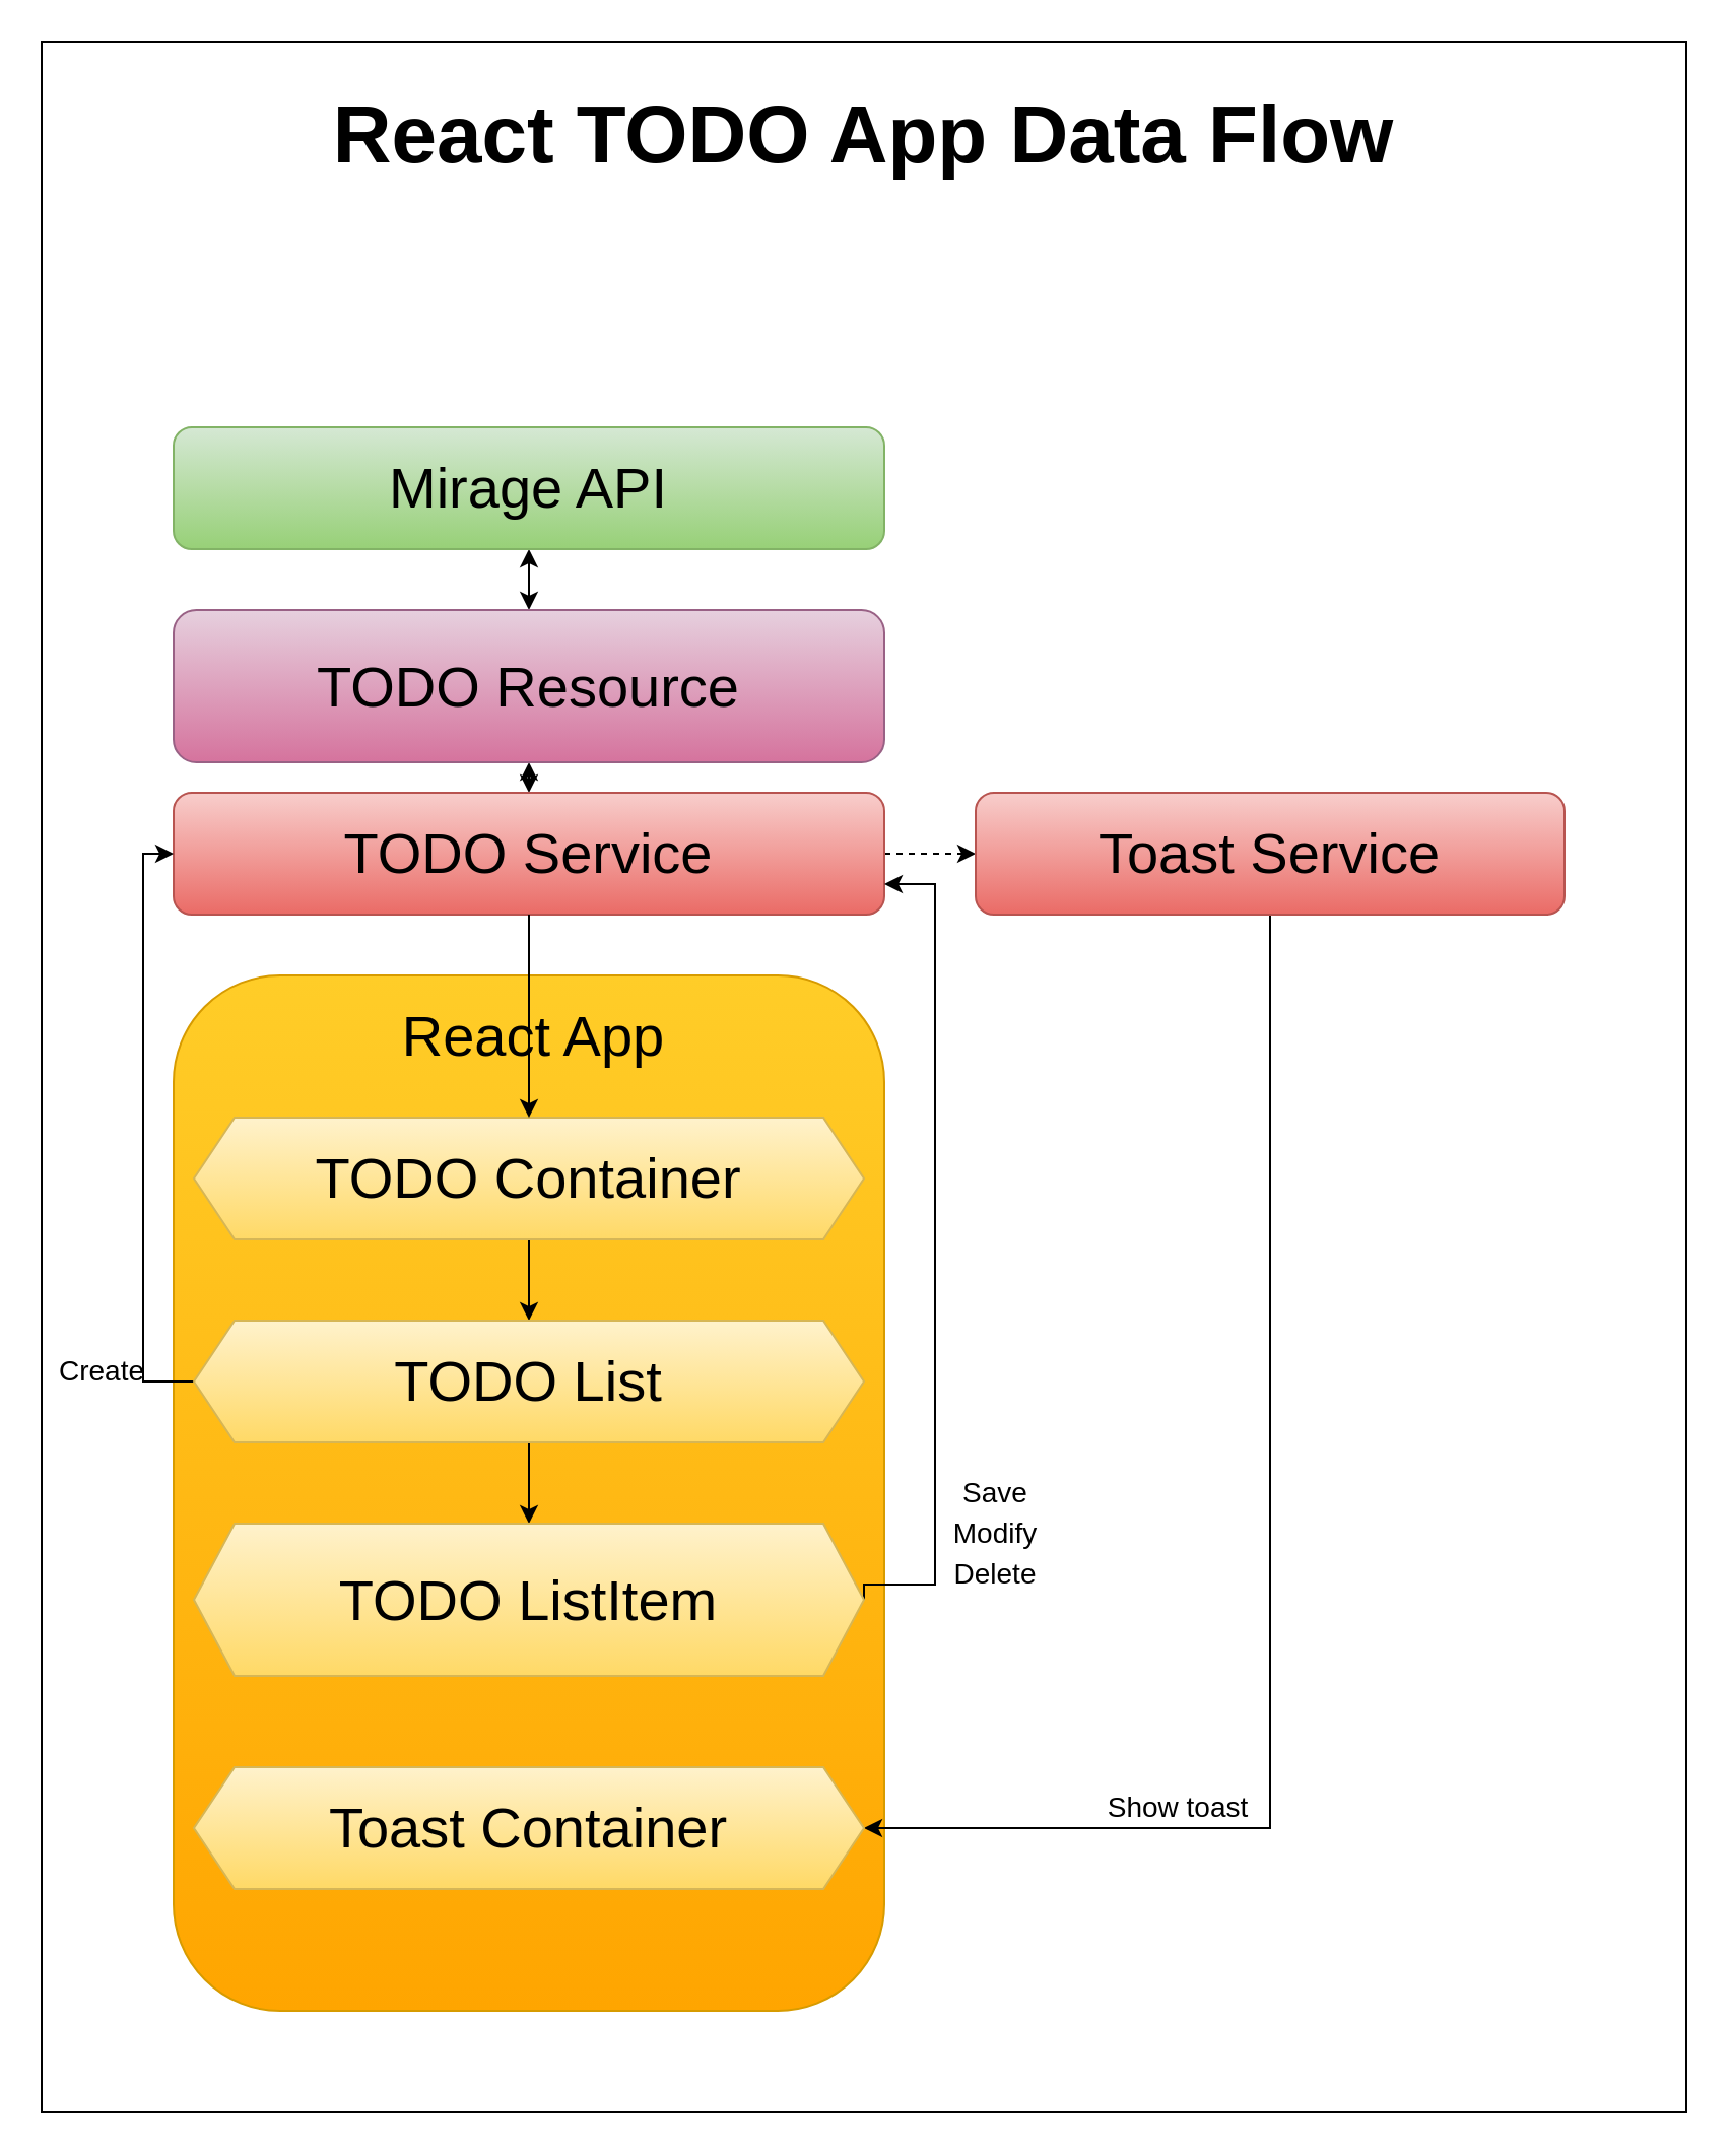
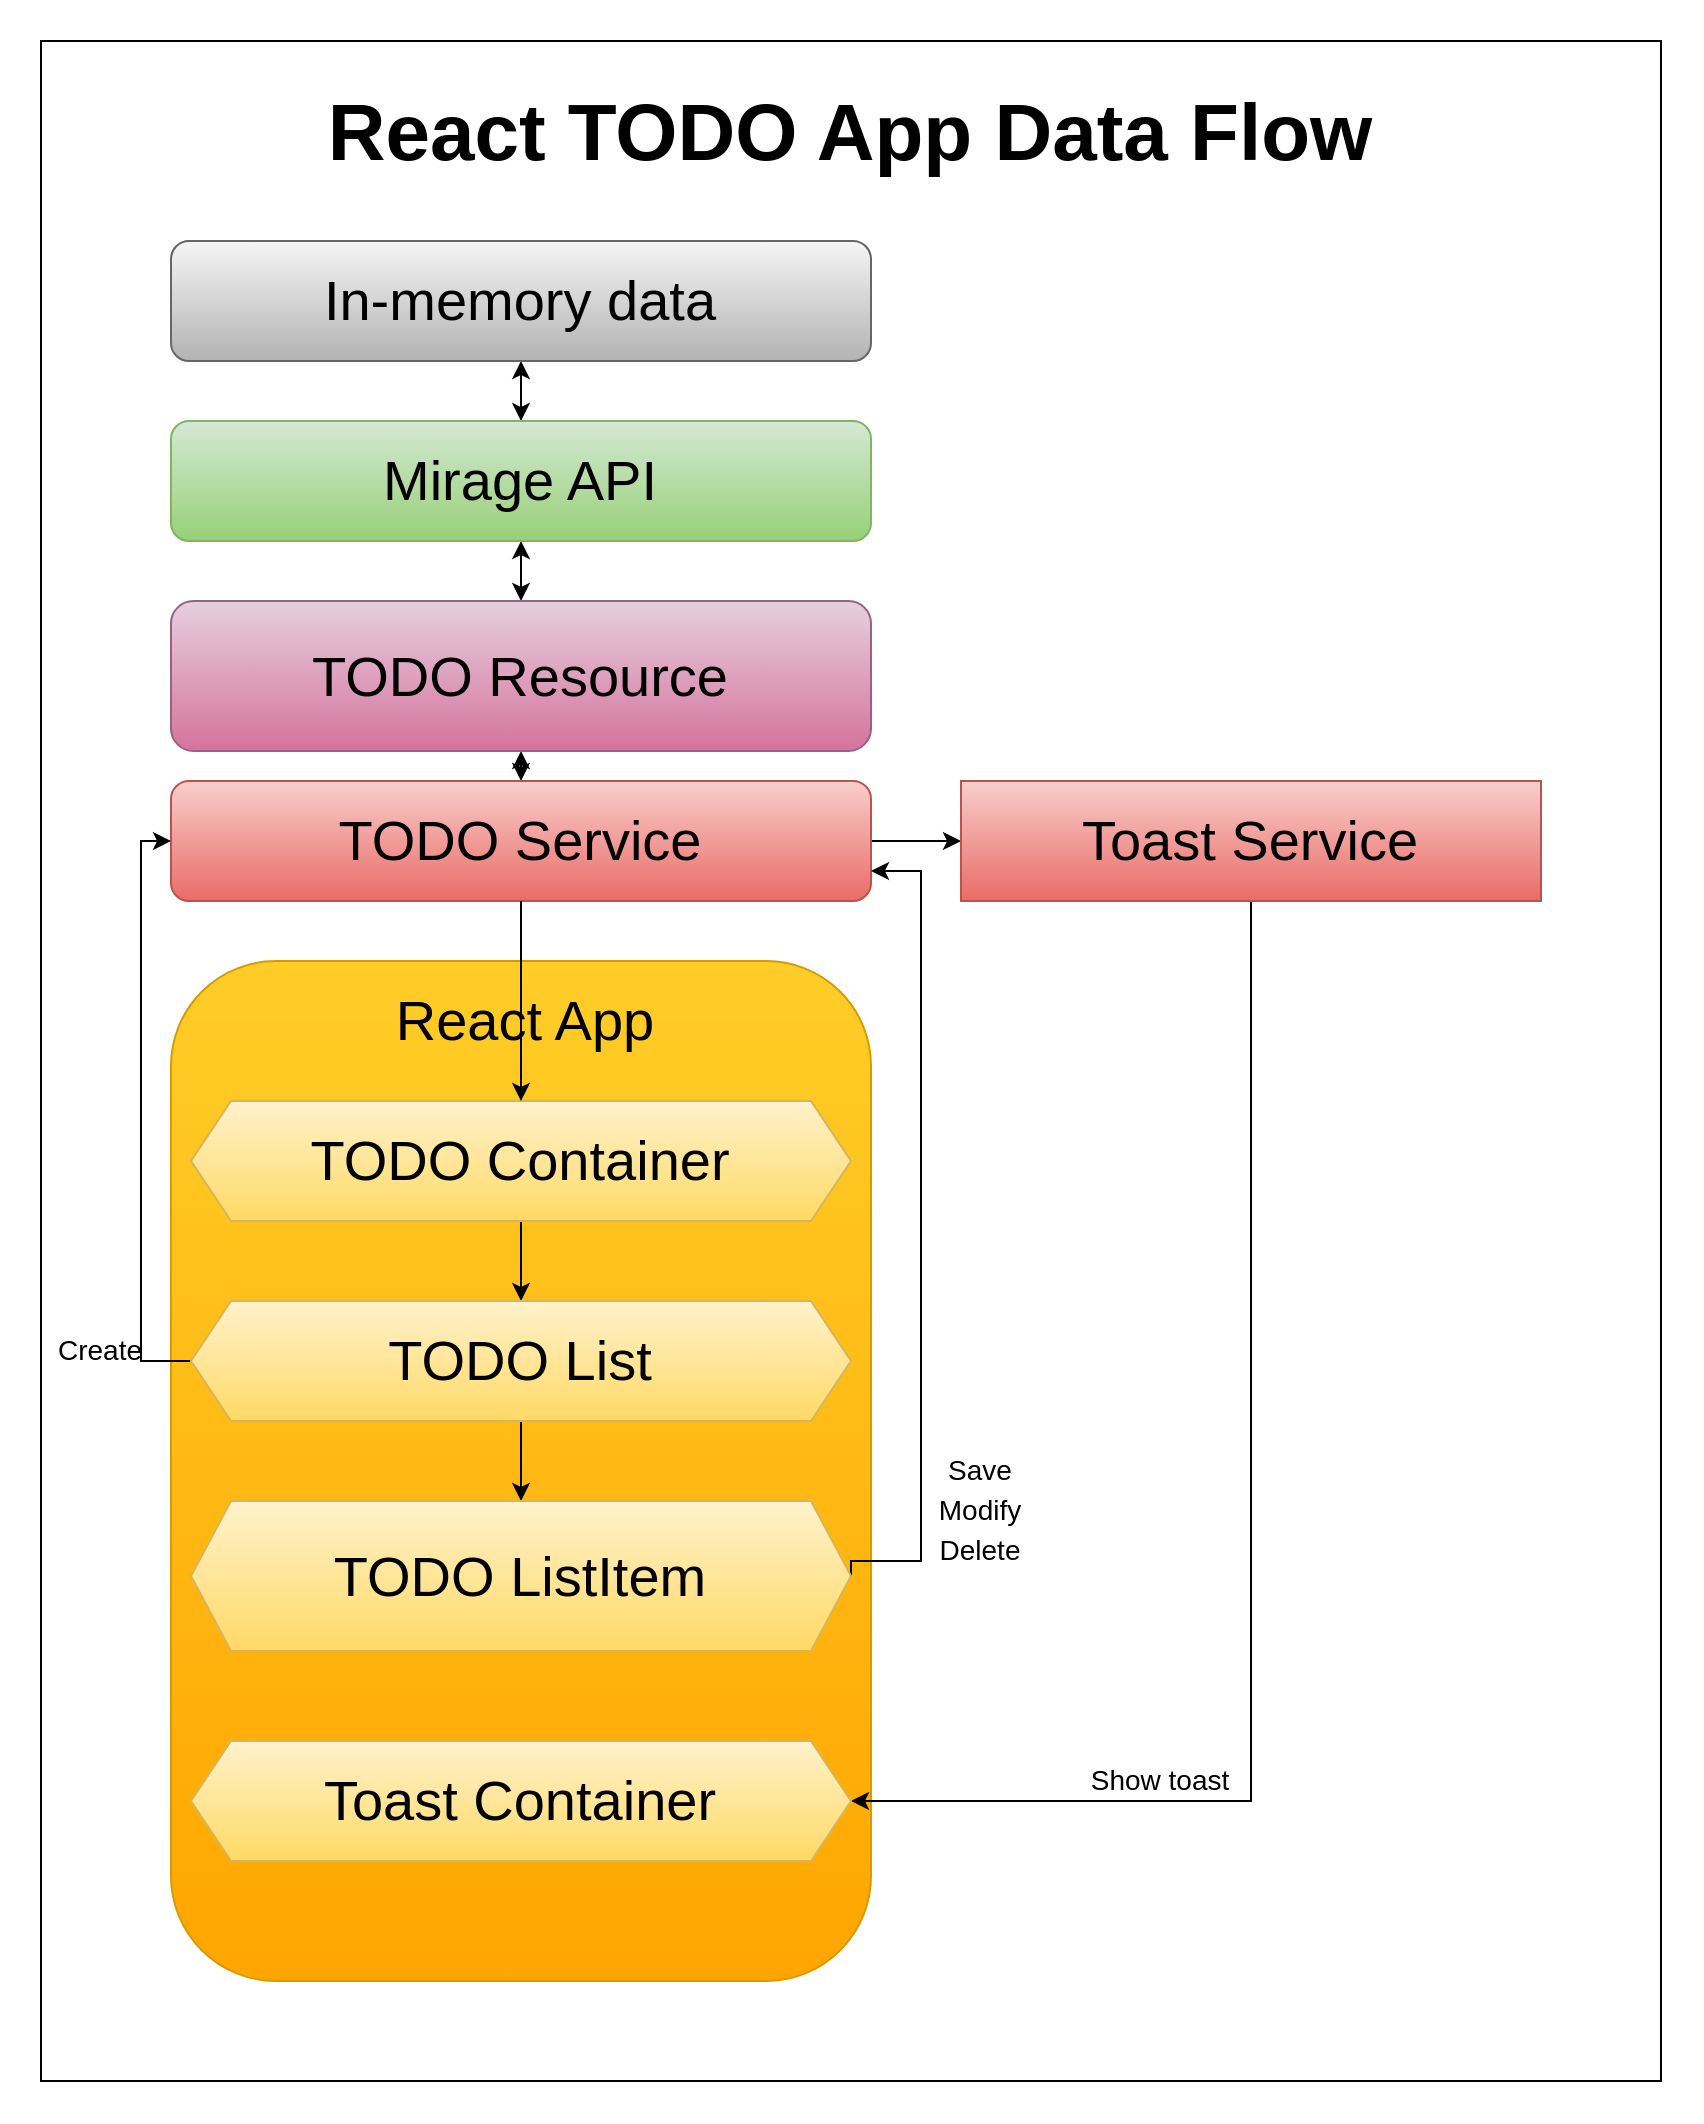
  <mxCell id="0" />
  <mxCell id="1" parent="0" />
  <mxCell id="2" value="" style="rounded=0;whiteSpace=wrap;html=1;" vertex="1" parent="1"><mxGeometry x="20" y="20" width="810" height="1020" as="geometry" /></mxCell>
  <mxCell id="3" value="&lt;b&gt;&lt;font style=&quot;font-size: 40px&quot;&gt;React TODO App Data Flow&lt;/font&gt;&lt;/b&gt;" style="text;html=1;strokeColor=none;fillColor=none;align=center;verticalAlign=middle;whiteSpace=wrap;rounded=0;" vertex="1" parent="1"><mxGeometry x="85" y="40" width="680" height="50" as="geometry" /></mxCell>
+ <mxCell id="4" style="edgeStyle=orthogonalEdgeStyle;rounded=0;orthogonalLoop=1;jettySize=auto;html=1;exitX=0.5;exitY=0;exitDx=0;exitDy=0;entryX=0.5;entryY=1;entryDx=0;entryDy=0;fontSize=28;startArrow=classic;startFill=1;" edge="1" parent="1" source="6" target="7"><mxGeometry relative="1" as="geometry" /></mxCell>
  <mxCell id="5" style="edgeStyle=orthogonalEdgeStyle;rounded=0;orthogonalLoop=1;jettySize=auto;html=1;exitX=0.5;exitY=1;exitDx=0;exitDy=0;entryX=0.5;entryY=0;entryDx=0;entryDy=0;fontSize=28;startArrow=classic;startFill=1;" edge="1" parent="1" source="6" target="9"><mxGeometry relative="1" as="geometry" /></mxCell>
  <mxCell id="6" value="Mirage API" style="rounded=1;whiteSpace=wrap;html=1;fontSize=28;fillColor=#d5e8d4;gradientColor=#97d077;strokeColor=#82b366;" vertex="1" parent="1"><mxGeometry x="85" y="210" width="350" height="60" as="geometry" /></mxCell>
+ <mxCell id="7" value="In-memory data" style="rounded=1;whiteSpace=wrap;html=1;fontSize=28;fillColor=#f5f5f5;gradientColor=#b3b3b3;strokeColor=#666666;" vertex="1" parent="1"><mxGeometry x="85" y="120" width="350" height="60" as="geometry" /></mxCell>
  <mxCell id="8" style="edgeStyle=orthogonalEdgeStyle;rounded=0;orthogonalLoop=1;jettySize=auto;html=1;exitX=0.5;exitY=1;exitDx=0;exitDy=0;entryX=0.5;entryY=0;entryDx=0;entryDy=0;fontSize=28;startArrow=classic;startFill=1;" edge="1" parent="1" source="9" target="11"><mxGeometry relative="1" as="geometry" /></mxCell>
  <mxCell id="9" value="TODO Resource" style="rounded=1;whiteSpace=wrap;html=1;fontSize=28;fillColor=#e6d0de;gradientColor=#d5739d;strokeColor=#996185;" vertex="1" parent="1"><mxGeometry x="85" y="300" width="350" height="75" as="geometry" /></mxCell>
- <mxCell id="10" style="edgeStyle=orthogonalEdgeStyle;rounded=0;orthogonalLoop=1;jettySize=auto;html=1;exitX=1;exitY=0.5;exitDx=0;exitDy=0;entryX=0;entryY=0.5;entryDx=0;entryDy=0;fontSize=14;startArrow=none;startFill=0;dashed=1;" edge="1" parent="1" source="11" target="27"><mxGeometry relative="1" as="geometry" /></mxCell>
+ <mxCell id="10" style="edgeStyle=orthogonalEdgeStyle;rounded=0;orthogonalLoop=1;jettySize=auto;html=1;exitX=1;exitY=0.5;exitDx=0;exitDy=0;entryX=0;entryY=0.5;entryDx=0;entryDy=0;fontSize=14;startArrow=none;startFill=0;" edge="1" parent="1" source="11" target="27"><mxGeometry relative="1" as="geometry" /></mxCell>
  <mxCell id="11" value="TODO Service" style="rounded=1;whiteSpace=wrap;html=1;fontSize=28;fillColor=#f8cecc;gradientColor=#ea6b66;strokeColor=#b85450;" vertex="1" parent="1"><mxGeometry x="85" y="390" width="350" height="60" as="geometry" /></mxCell>
  <mxCell id="12" value="" style="rounded=1;whiteSpace=wrap;html=1;fontSize=28;fillColor=#ffcd28;gradientColor=#ffa500;strokeColor=#d79b00;" vertex="1" parent="1"><mxGeometry x="85" y="480" width="350" height="510" as="geometry" /></mxCell>
  <mxCell id="13" value="&lt;font style=&quot;font-size: 28px&quot;&gt;React App&lt;/font&gt;" style="text;html=1;strokeColor=none;fillColor=none;align=center;verticalAlign=middle;whiteSpace=wrap;rounded=0;fontSize=40;" vertex="1" parent="1"><mxGeometry x="190" y="490" width="145" height="30" as="geometry" /></mxCell>
  <mxCell id="14" style="edgeStyle=orthogonalEdgeStyle;rounded=0;orthogonalLoop=1;jettySize=auto;html=1;exitX=0.5;exitY=1;exitDx=0;exitDy=0;entryX=0.5;entryY=0;entryDx=0;entryDy=0;fontSize=28;startArrow=none;startFill=0;" edge="1" parent="1" source="15" target="18"><mxGeometry relative="1" as="geometry" /></mxCell>
  <mxCell id="15" value="TODO Container" style="shape=hexagon;perimeter=hexagonPerimeter2;whiteSpace=wrap;html=1;fixedSize=1;fontSize=28;fillColor=#fff2cc;gradientColor=#ffd966;strokeColor=#d6b656;" vertex="1" parent="1"><mxGeometry x="95" y="550" width="330" height="60" as="geometry" /></mxCell>
  <mxCell id="16" style="edgeStyle=orthogonalEdgeStyle;rounded=0;orthogonalLoop=1;jettySize=auto;html=1;exitX=0;exitY=0.5;exitDx=0;exitDy=0;entryX=0;entryY=0.5;entryDx=0;entryDy=0;fontSize=28;startArrow=none;startFill=0;" edge="1" parent="1" source="18" target="11"><mxGeometry relative="1" as="geometry"><Array as="points"><mxPoint x="70" y="680" /><mxPoint x="70" y="420" /></Array></mxGeometry></mxCell>
  <mxCell id="17" style="edgeStyle=orthogonalEdgeStyle;rounded=0;orthogonalLoop=1;jettySize=auto;html=1;exitX=0.5;exitY=1;exitDx=0;exitDy=0;entryX=0.5;entryY=0;entryDx=0;entryDy=0;fontSize=28;startArrow=none;startFill=0;" edge="1" parent="1" source="18" target="20"><mxGeometry relative="1" as="geometry" /></mxCell>
  <mxCell id="18" value="TODO List" style="shape=hexagon;perimeter=hexagonPerimeter2;whiteSpace=wrap;html=1;fixedSize=1;fontSize=28;fillColor=#fff2cc;gradientColor=#ffd966;strokeColor=#d6b656;" vertex="1" parent="1"><mxGeometry x="95" y="650" width="330" height="60" as="geometry" /></mxCell>
  <mxCell id="19" style="edgeStyle=orthogonalEdgeStyle;rounded=0;orthogonalLoop=1;jettySize=auto;html=1;exitX=1;exitY=0.5;exitDx=0;exitDy=0;entryX=1;entryY=0.75;entryDx=0;entryDy=0;fontSize=28;startArrow=none;startFill=0;" edge="1" parent="1" source="20" target="11"><mxGeometry relative="1" as="geometry"><Array as="points"><mxPoint x="460" y="780" /><mxPoint x="460" y="435" /></Array></mxGeometry></mxCell>
  <mxCell id="20" value="TODO ListItem" style="shape=hexagon;perimeter=hexagonPerimeter2;whiteSpace=wrap;html=1;fixedSize=1;fontSize=28;fillColor=#fff2cc;gradientColor=#ffd966;strokeColor=#d6b656;" vertex="1" parent="1"><mxGeometry x="95" y="750" width="330" height="75" as="geometry" /></mxCell>
  <mxCell id="21" style="edgeStyle=orthogonalEdgeStyle;rounded=0;orthogonalLoop=1;jettySize=auto;html=1;exitX=0.5;exitY=1;exitDx=0;exitDy=0;entryX=0.5;entryY=0;entryDx=0;entryDy=0;fontSize=28;startArrow=none;startFill=0;" edge="1" parent="1" source="11" target="15"><mxGeometry relative="1" as="geometry" /></mxCell>
  <mxCell id="22" value="&lt;font style=&quot;font-size: 14px&quot;&gt;Create&lt;/font&gt;" style="text;html=1;strokeColor=none;fillColor=none;align=center;verticalAlign=middle;whiteSpace=wrap;rounded=0;fontSize=28;flipV=1;flipH=1;direction=west;" vertex="1" parent="1"><mxGeometry x="25" y="655" width="50" height="30" as="geometry" /></mxCell>
  <mxCell id="23" value="&lt;span style=&quot;font-size: 14px ; line-height: 0.5&quot;&gt;Save&lt;br&gt;&lt;/span&gt;" style="text;html=1;strokeColor=none;fillColor=none;align=center;verticalAlign=middle;whiteSpace=wrap;rounded=0;fontSize=28;spacing=0;" vertex="1" parent="1"><mxGeometry x="450" y="715" width="80" height="30" as="geometry" /></mxCell>
  <mxCell id="24" value="&lt;span style=&quot;font-size: 14px ; line-height: 0.5&quot;&gt;Modify&lt;br&gt;&lt;/span&gt;" style="text;html=1;strokeColor=none;fillColor=none;align=center;verticalAlign=middle;whiteSpace=wrap;rounded=0;fontSize=28;spacing=0;" vertex="1" parent="1"><mxGeometry x="450" y="735" width="80" height="30" as="geometry" /></mxCell>
  <mxCell id="25" value="&lt;span style=&quot;font-size: 14px ; line-height: 0.5&quot;&gt;Delete&lt;br&gt;&lt;/span&gt;" style="text;html=1;strokeColor=none;fillColor=none;align=center;verticalAlign=middle;whiteSpace=wrap;rounded=0;fontSize=28;spacing=0;" vertex="1" parent="1"><mxGeometry x="450" y="755" width="80" height="30" as="geometry" /></mxCell>
  <mxCell id="26" style="edgeStyle=orthogonalEdgeStyle;rounded=0;orthogonalLoop=1;jettySize=auto;html=1;exitX=0.5;exitY=1;exitDx=0;exitDy=0;entryX=1;entryY=0.5;entryDx=0;entryDy=0;fontSize=14;startArrow=none;startFill=0;" edge="1" parent="1" source="27" target="28"><mxGeometry relative="1" as="geometry" /></mxCell>
- <mxCell id="27" value="Toast Service" style="rounded=1;whiteSpace=wrap;html=1;fontSize=28;fillColor=#f8cecc;gradientColor=#ea6b66;strokeColor=#b85450;" vertex="1" parent="1"><mxGeometry x="480" y="390" width="290" height="60" as="geometry" /></mxCell>
+ <mxCell id="27" value="Toast Service" style="whiteSpace=wrap;html=1;fontSize=28;fillColor=#f8cecc;gradientColor=#ea6b66;strokeColor=#b85450;rounded=0;" vertex="1" parent="1"><mxGeometry x="480" y="390" width="290" height="60" as="geometry" /></mxCell>
  <mxCell id="28" value="Toast Container" style="shape=hexagon;perimeter=hexagonPerimeter2;whiteSpace=wrap;html=1;fixedSize=1;fontSize=28;fillColor=#fff2cc;gradientColor=#ffd966;strokeColor=#d6b656;" vertex="1" parent="1"><mxGeometry x="95" y="870" width="330" height="60" as="geometry" /></mxCell>
  <mxCell id="29" value="&lt;span style=&quot;font-size: 14px ; line-height: 0.5&quot;&gt;Show toast&lt;br&gt;&lt;/span&gt;" style="text;html=1;strokeColor=none;fillColor=none;align=center;verticalAlign=middle;whiteSpace=wrap;rounded=0;fontSize=28;spacing=0;" vertex="1" parent="1"><mxGeometry x="540" y="870" width="80" height="30" as="geometry" /></mxCell>
